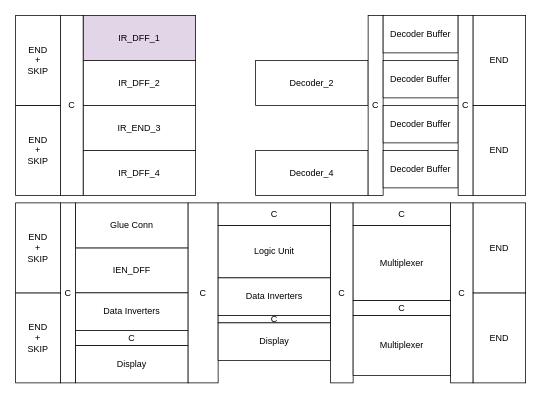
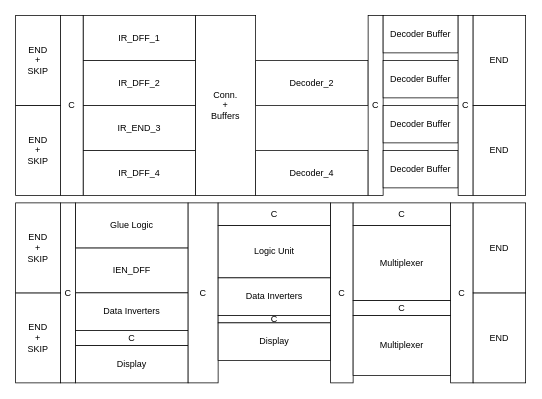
  <mxCell id="0" />
  <mxCell id="1" parent="0" />
- <mxCell id="2" value="IR_DFF_1" style="rounded=0;whiteSpace=wrap;html=1;fillColor=#e1d5e7;" parent="1" vertex="1"><mxGeometry x="110" y="20" width="150" height="60" as="geometry" /></mxCell>
+ <mxCell id="2" value="IR_DFF_1" style="rounded=0;whiteSpace=wrap;html=1;" parent="1" vertex="1"><mxGeometry x="110" y="20" width="150" height="60" as="geometry" /></mxCell>
  <mxCell id="3" value="IR_DFF_2" style="rounded=0;whiteSpace=wrap;html=1;" parent="1" vertex="1"><mxGeometry x="110" y="80" width="150" height="60" as="geometry" /></mxCell>
  <mxCell id="4" value="IR_END_3" style="rounded=0;whiteSpace=wrap;html=1;" parent="1" vertex="1"><mxGeometry x="110" y="140" width="150" height="60" as="geometry" /></mxCell>
  <mxCell id="5" value="IR_DFF_4" style="rounded=0;whiteSpace=wrap;html=1;" parent="1" vertex="1"><mxGeometry x="110" y="200" width="150" height="60" as="geometry" /></mxCell>
  <mxCell id="6" value="Decoder_2" style="rounded=0;whiteSpace=wrap;html=1;" parent="1" vertex="1"><mxGeometry x="340" y="80" width="150" height="60" as="geometry" /></mxCell>
  <mxCell id="7" value="Decoder_4" style="rounded=0;whiteSpace=wrap;html=1;" parent="1" vertex="1"><mxGeometry x="340" y="200" width="150" height="60" as="geometry" /></mxCell>
+ <mxCell id="8" value="Conn.&lt;br&gt;+&lt;br&gt;Buffers" style="rounded=0;whiteSpace=wrap;html=1;" parent="1" vertex="1"><mxGeometry x="260" y="20" width="80" height="240" as="geometry" /></mxCell>
  <mxCell id="9" value="C" style="rounded=0;whiteSpace=wrap;html=1;" parent="1" vertex="1"><mxGeometry x="490" y="20" width="20" height="240" as="geometry" /></mxCell>
  <mxCell id="10" value="Decoder Buffer" style="rounded=0;whiteSpace=wrap;html=1;" parent="1" vertex="1"><mxGeometry x="510" y="200" width="100" height="50" as="geometry" /></mxCell>
  <mxCell id="11" value="C" style="rounded=0;whiteSpace=wrap;html=1;" parent="1" vertex="1"><mxGeometry x="80" y="20" width="30" height="240" as="geometry" /></mxCell>
  <mxCell id="12" value="END&lt;br&gt;+&lt;br&gt;SKIP" style="rounded=0;whiteSpace=wrap;html=1;" parent="1" vertex="1"><mxGeometry x="20" y="140" width="60" height="120" as="geometry" /></mxCell>
  <mxCell id="13" value="END&lt;br&gt;+&lt;br&gt;SKIP" style="rounded=0;whiteSpace=wrap;html=1;" parent="1" vertex="1"><mxGeometry x="20" y="20" width="60" height="120" as="geometry" /></mxCell>
  <mxCell id="14" style="edgeStyle=orthogonalEdgeStyle;rounded=0;orthogonalLoop=1;jettySize=auto;html=1;exitX=0.5;exitY=1;exitDx=0;exitDy=0;" parent="1" source="7" target="7" edge="1"><mxGeometry relative="1" as="geometry" /></mxCell>
  <mxCell id="15" value="Decoder Buffer" style="rounded=0;whiteSpace=wrap;html=1;" parent="1" vertex="1"><mxGeometry x="510" y="140" width="100" height="50" as="geometry" /></mxCell>
  <mxCell id="16" value="Decoder Buffer" style="rounded=0;whiteSpace=wrap;html=1;" parent="1" vertex="1"><mxGeometry x="510" y="80" width="100" height="50" as="geometry" /></mxCell>
  <mxCell id="17" value="Decoder Buffer" style="rounded=0;whiteSpace=wrap;html=1;" parent="1" vertex="1"><mxGeometry x="510" y="20" width="100" height="50" as="geometry" /></mxCell>
  <mxCell id="18" value="C" style="rounded=0;whiteSpace=wrap;html=1;" parent="1" vertex="1"><mxGeometry x="610" y="20" width="20" height="240" as="geometry" /></mxCell>
  <mxCell id="19" value="END" style="rounded=0;whiteSpace=wrap;html=1;" parent="1" vertex="1"><mxGeometry x="630" y="140" width="70" height="120" as="geometry" /></mxCell>
  <mxCell id="20" value="END" style="rounded=0;whiteSpace=wrap;html=1;" parent="1" vertex="1"><mxGeometry x="630" y="20" width="70" height="120" as="geometry" /></mxCell>
  <mxCell id="21" value="IEN_DFF" style="rounded=0;whiteSpace=wrap;html=1;" vertex="1" parent="1"><mxGeometry x="100" y="330" width="150" height="60" as="geometry" /></mxCell>
  <mxCell id="22" value="C" style="rounded=0;whiteSpace=wrap;html=1;" vertex="1" parent="1"><mxGeometry x="80" y="270" width="20" height="240" as="geometry" /></mxCell>
  <mxCell id="23" value="END&lt;br&gt;+&lt;br&gt;SKIP" style="rounded=0;whiteSpace=wrap;html=1;" vertex="1" parent="1"><mxGeometry x="20" y="390" width="60" height="120" as="geometry" /></mxCell>
  <mxCell id="24" value="END&lt;br&gt;+&lt;br&gt;SKIP" style="rounded=0;whiteSpace=wrap;html=1;" vertex="1" parent="1"><mxGeometry x="20" y="270" width="60" height="120" as="geometry" /></mxCell>
  <mxCell id="25" value="C" style="rounded=0;whiteSpace=wrap;html=1;" vertex="1" parent="1"><mxGeometry x="600" y="270" width="30" height="240" as="geometry" /></mxCell>
  <mxCell id="26" value="END" style="rounded=0;whiteSpace=wrap;html=1;" vertex="1" parent="1"><mxGeometry x="630" y="390" width="70" height="120" as="geometry" /></mxCell>
  <mxCell id="27" value="END" style="rounded=0;whiteSpace=wrap;html=1;" vertex="1" parent="1"><mxGeometry x="630" y="270" width="70" height="120" as="geometry" /></mxCell>
- <mxCell id="28" value="Glue Conn" style="rounded=0;whiteSpace=wrap;html=1;" vertex="1" parent="1"><mxGeometry x="100" y="270" width="150" height="60" as="geometry" /></mxCell>
+ <mxCell id="28" value="Glue Logic" style="rounded=0;whiteSpace=wrap;html=1;" vertex="1" parent="1"><mxGeometry x="100" y="270" width="150" height="60" as="geometry" /></mxCell>
  <mxCell id="29" value="Data Inverters" style="rounded=0;whiteSpace=wrap;html=1;" vertex="1" parent="1"><mxGeometry x="100" y="390" width="150" height="50" as="geometry" /></mxCell>
  <mxCell id="30" value="Display" style="rounded=0;whiteSpace=wrap;html=1;" vertex="1" parent="1"><mxGeometry x="100" y="460" width="150" height="50" as="geometry" /></mxCell>
  <mxCell id="31" value="C" style="rounded=0;whiteSpace=wrap;html=1;" vertex="1" parent="1"><mxGeometry x="100" y="440" width="150" height="20" as="geometry" /></mxCell>
  <mxCell id="32" value="C" style="rounded=0;whiteSpace=wrap;html=1;" vertex="1" parent="1"><mxGeometry x="250" y="270" width="40" height="240" as="geometry" /></mxCell>
  <mxCell id="33" value="Logic Unit" style="rounded=0;whiteSpace=wrap;html=1;" vertex="1" parent="1"><mxGeometry x="290" y="300" width="150" height="70" as="geometry" /></mxCell>
  <mxCell id="34" value="C" style="rounded=0;whiteSpace=wrap;html=1;" vertex="1" parent="1"><mxGeometry x="290" y="270" width="150" height="30" as="geometry" /></mxCell>
  <mxCell id="35" value="Data Inverters" style="rounded=0;whiteSpace=wrap;html=1;" vertex="1" parent="1"><mxGeometry x="290" y="370" width="150" height="50" as="geometry" /></mxCell>
  <mxCell id="36" value="C" style="rounded=0;whiteSpace=wrap;html=1;" vertex="1" parent="1"><mxGeometry x="290" y="420" width="150" height="10" as="geometry" /></mxCell>
  <mxCell id="37" value="Display" style="rounded=0;whiteSpace=wrap;html=1;" vertex="1" parent="1"><mxGeometry x="290" y="430" width="150" height="50" as="geometry" /></mxCell>
  <mxCell id="38" value="C" style="rounded=0;whiteSpace=wrap;html=1;" vertex="1" parent="1"><mxGeometry x="440" y="270" width="30" height="240" as="geometry" /></mxCell>
  <mxCell id="39" value="Multiplexer" style="rounded=0;whiteSpace=wrap;html=1;" vertex="1" parent="1"><mxGeometry x="470" y="420" width="130" height="80" as="geometry" /></mxCell>
  <mxCell id="40" value="C" style="rounded=0;whiteSpace=wrap;html=1;" vertex="1" parent="1"><mxGeometry x="470" y="400" width="130" height="20" as="geometry" /></mxCell>
  <mxCell id="41" value="Multiplexer" style="rounded=0;whiteSpace=wrap;html=1;" vertex="1" parent="1"><mxGeometry x="470" y="300" width="130" height="100" as="geometry" /></mxCell>
  <mxCell id="42" value="C" style="rounded=0;whiteSpace=wrap;html=1;" vertex="1" parent="1"><mxGeometry x="470" y="270" width="130" height="30" as="geometry" /></mxCell>
